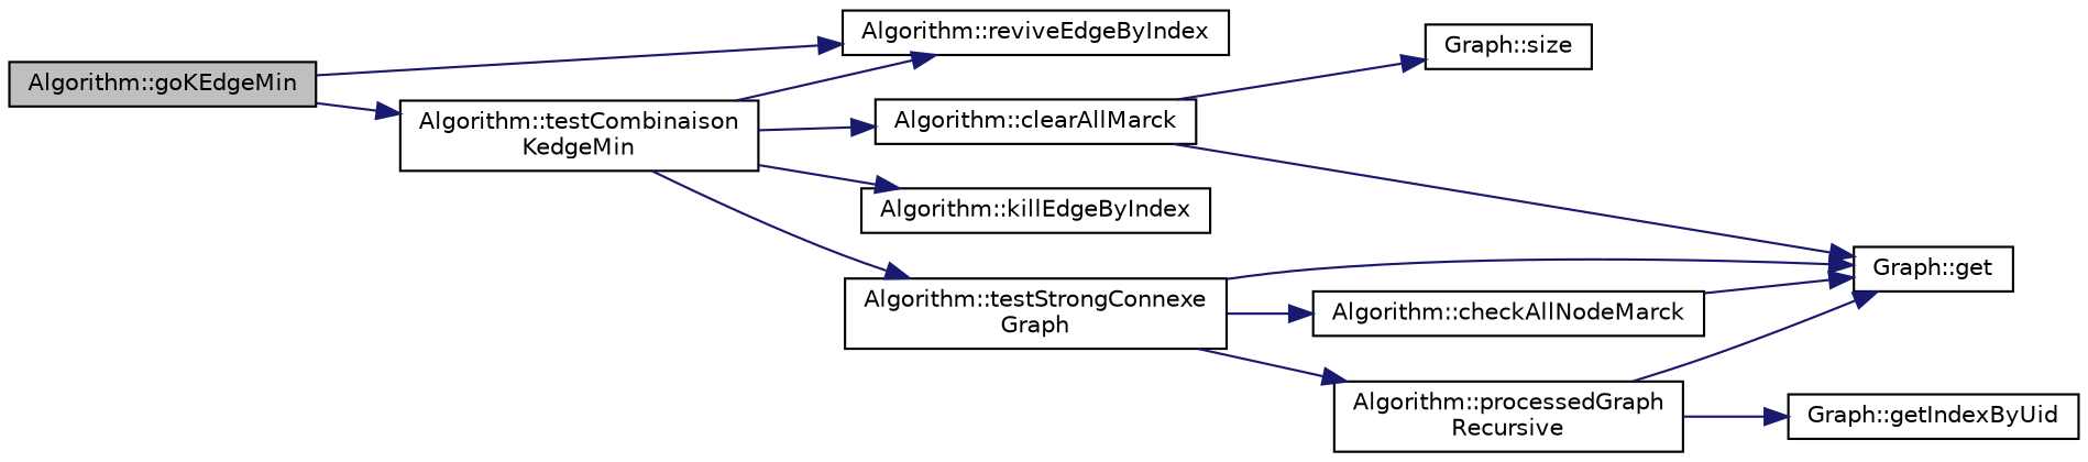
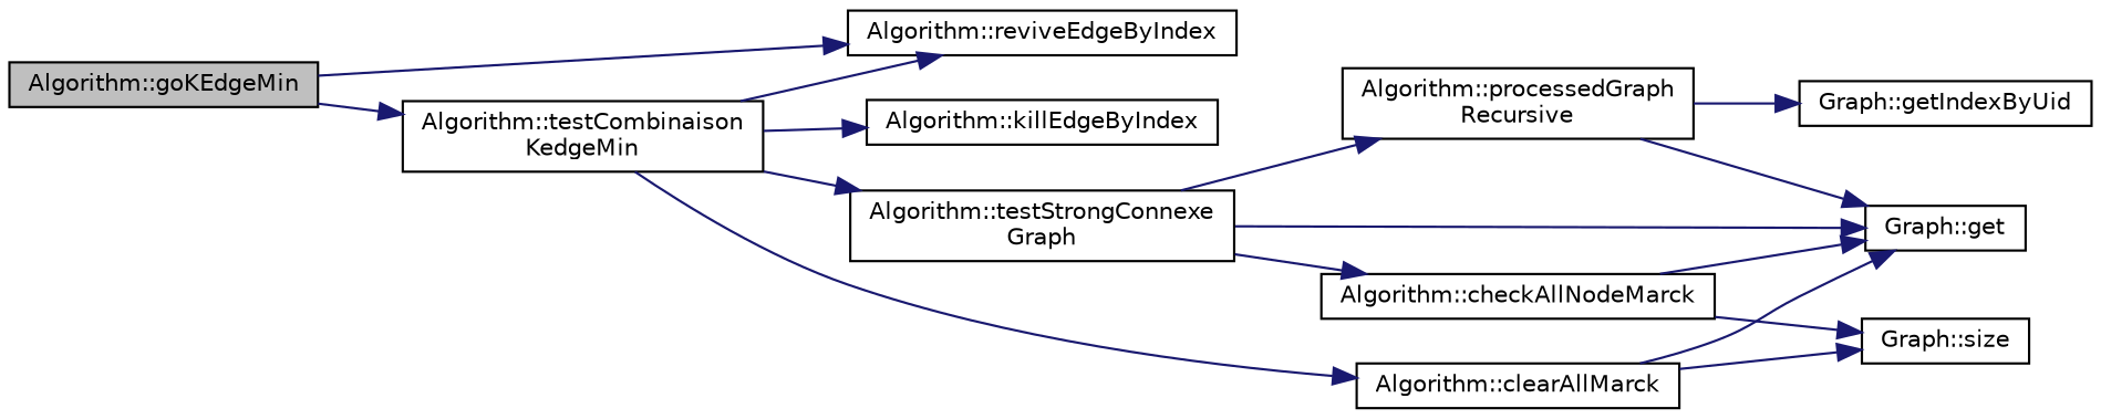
  digraph {
    rankdir=LR
    node [color=black fillcolor=white fontname=Helvetica fontsize=10 shape=record style=filled]
    edge [color=midnightblue fontname=Helvetica fontsize=10 labelfontname=Helvetica labelfontsize=10 style=solid]
    n1 [fillcolor=grey75 fontcolor=black height=0.2 label="Algorithm::goKEdgeMin" width=0.4]
    n2 [height=0.2 label="Algorithm::testCombinaison\lKedgeMin" width=0.4]
    n3 [height=0.2 label="Algorithm::reviveEdgeByIndex" width=0.4]
    n4 [height=0.2 label="Algorithm::killEdgeByIndex" width=0.4]
    n5 [height=0.2 label="Algorithm::testStrongConnexe\lGraph" width=0.4]
    n6 [height=0.2 label="Algorithm::clearAllMarck" width=0.4]
    n7 [height=0.2 label="Graph::get" width=0.4]
    n8 [height=0.2 label="Algorithm::processedGraph\lRecursive" width=0.4]
    n9 [height=0.2 label="Algorithm::checkAllNodeMarck" width=0.4]
    n10 [height=0.2 label="Graph::size" width=0.4]
    n11 [height=0.2 label="Graph::getIndexByUid" width=0.4]
    n1 -> n2
    n1 -> n3
    n2 -> n3
    n2 -> n4
    n2 -> n5
    n2 -> n6
    n5 -> n7
    n5 -> n8
    n5 -> n9
    n6 -> n7
    n6 -> n10
    n8 -> n7
    n8 -> n11
    n9 -> n7
+   n9 -> n10
  }
